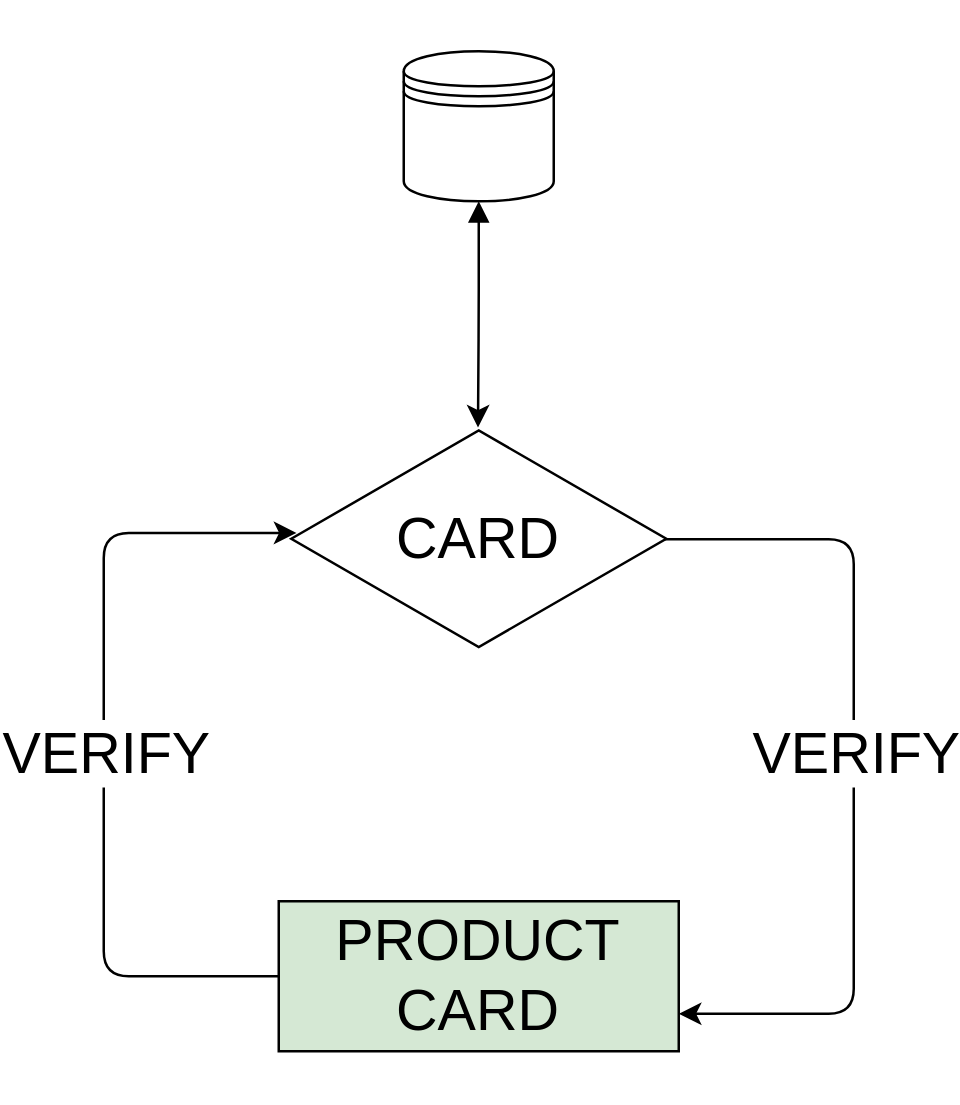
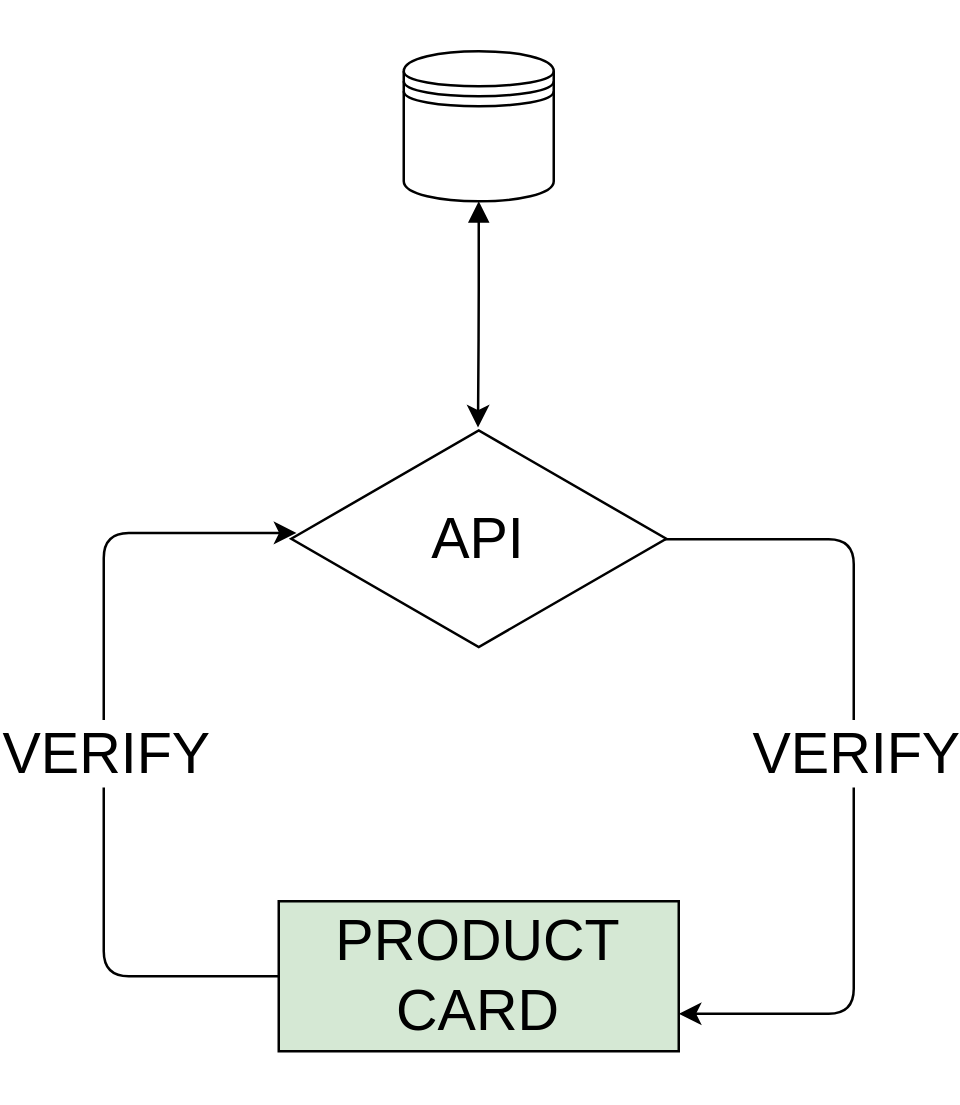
  <mxCell id="0" />
  <mxCell id="1" parent="0" />
  <mxCell id="2" style="edgeStyle=orthogonalEdgeStyle;html=1;entryX=0.498;entryY=0.006;entryDx=0;entryDy=0;entryPerimeter=0;fontSize=23;startArrow=block;startFill=1;" edge="1" parent="1" source="3" target="5"><mxGeometry relative="1" as="geometry" /></mxCell>
  <mxCell id="3" value="" style="shape=datastore;whiteSpace=wrap;html=1;" vertex="1" parent="1"><mxGeometry x="140" y="20" width="60" height="60" as="geometry" /></mxCell>
  <mxCell id="4" style="edgeStyle=orthogonalEdgeStyle;html=1;entryX=1;entryY=0.75;entryDx=0;entryDy=0;fontSize=23;exitX=0.976;exitY=0.502;exitDx=0;exitDy=0;exitPerimeter=0;" edge="1" parent="1" source="5" target="8"><mxGeometry relative="1" as="geometry"><Array as="points"><mxPoint x="320" y="215" /><mxPoint x="320" y="405" /></Array></mxGeometry></mxCell>
- <mxCell id="5" value="CARD" style="html=1;whiteSpace=wrap;aspect=fixed;shape=isoRectangle;fontSize=23;" vertex="1" parent="1"><mxGeometry x="95" y="170" width="150" height="90" as="geometry" /></mxCell>
+ <mxCell id="5" value="API" style="html=1;whiteSpace=wrap;aspect=fixed;shape=isoRectangle;fontSize=23;" vertex="1" parent="1"><mxGeometry x="95" y="170" width="150" height="90" as="geometry" /></mxCell>
  <mxCell id="6" style="edgeStyle=orthogonalEdgeStyle;html=1;entryX=0.014;entryY=0.474;entryDx=0;entryDy=0;entryPerimeter=0;fontSize=23;exitX=0;exitY=0.5;exitDx=0;exitDy=0;" edge="1" parent="1" source="8" target="5"><mxGeometry relative="1" as="geometry"><Array as="points"><mxPoint x="20" y="390" /><mxPoint x="20" y="213" /></Array></mxGeometry></mxCell>
  <mxCell id="7" value="VERIFY" style="edgeLabel;html=1;align=center;verticalAlign=middle;resizable=0;points=[];fontSize=23;" vertex="1" connectable="0" parent="6"><mxGeometry x="0.112" relative="1" as="geometry"><mxPoint y="20" as="offset" /></mxGeometry></mxCell>
  <mxCell id="8" value="PRODUCT CARD" style="rounded=0;whiteSpace=wrap;html=1;fontSize=23;fillColor=#d5e8d4;" vertex="1" parent="1"><mxGeometry x="90" y="360" width="160" height="60" as="geometry" /></mxCell>
  <mxCell id="9" value="VERIFY" style="edgeLabel;html=1;align=center;verticalAlign=middle;resizable=0;points=[];fontSize=23;" vertex="1" connectable="0" parent="1"><mxGeometry x="320" y="300.004" as="geometry" /></mxCell>
